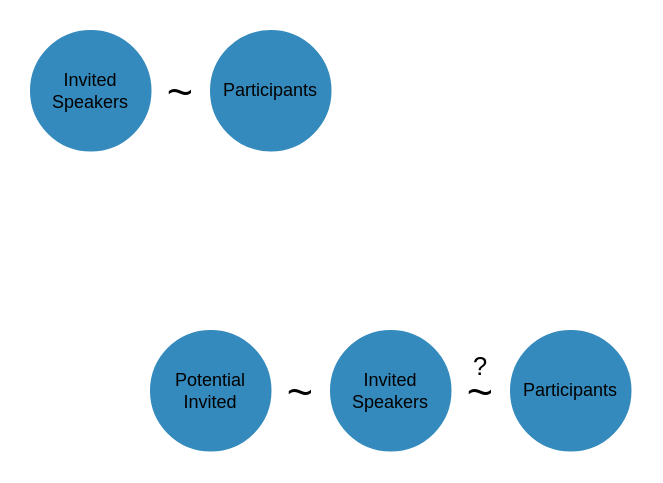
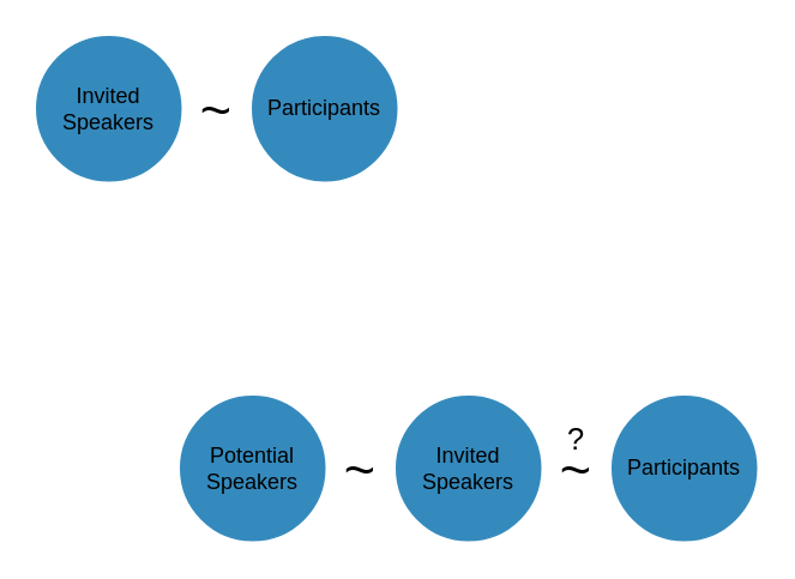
  <mxCell id="0" />
  <mxCell id="1" parent="0" />
  <mxCell id="2" value="Invited Speakers" style="ellipse;whiteSpace=wrap;html=1;aspect=fixed;fillColor=#348ABD;strokeColor=#348abd;" vertex="1" parent="1"><mxGeometry x="20" y="20" width="80" height="80" as="geometry" /></mxCell>
  <mxCell id="3" value="Participants" style="ellipse;whiteSpace=wrap;html=1;aspect=fixed;fillColor=#348ABD;strokeColor=#348abd;" vertex="1" parent="1"><mxGeometry x="140" y="20" width="80" height="80" as="geometry" /></mxCell>
  <mxCell id="4" value="&lt;font style=&quot;font-size: 30px;&quot;&gt;~&lt;/font&gt;" style="text;html=1;strokeColor=none;fillColor=none;align=center;verticalAlign=middle;whiteSpace=wrap;rounded=0;" vertex="1" parent="1"><mxGeometry x="90" y="45" width="60" height="30" as="geometry" /></mxCell>
  <mxCell id="5" value="Invited Speakers" style="ellipse;whiteSpace=wrap;html=1;aspect=fixed;fillColor=#348ABD;strokeColor=#348abd;" vertex="1" parent="1"><mxGeometry x="220" y="220" width="80" height="80" as="geometry" /></mxCell>
  <mxCell id="6" value="Participants" style="ellipse;whiteSpace=wrap;html=1;aspect=fixed;fillColor=#348ABD;strokeColor=#348abd;" vertex="1" parent="1"><mxGeometry x="340" y="220" width="80" height="80" as="geometry" /></mxCell>
  <mxCell id="7" value="&lt;font style=&quot;font-size: 30px;&quot;&gt;~&lt;/font&gt;" style="text;html=1;strokeColor=none;fillColor=none;align=center;verticalAlign=middle;whiteSpace=wrap;rounded=0;" vertex="1" parent="1"><mxGeometry x="290" y="245" width="60" height="30" as="geometry" /></mxCell>
  <mxCell id="8" value="&lt;font style=&quot;font-size: 17px;&quot;&gt;?&lt;/font&gt;" style="text;html=1;strokeColor=none;fillColor=none;align=center;verticalAlign=middle;whiteSpace=wrap;rounded=0;" vertex="1" parent="1"><mxGeometry x="290" y="230" width="60" height="30" as="geometry" /></mxCell>
  <mxCell id="9" value="&lt;font style=&quot;font-size: 30px;&quot;&gt;~&lt;/font&gt;" style="text;html=1;strokeColor=none;fillColor=none;align=center;verticalAlign=middle;whiteSpace=wrap;rounded=0;" vertex="1" parent="1"><mxGeometry x="170" y="245" width="60" height="30" as="geometry" /></mxCell>
- <mxCell id="10" value="Potential Invited" style="ellipse;whiteSpace=wrap;html=1;aspect=fixed;fillColor=#348ABD;strokeColor=#348abd;" vertex="1" parent="1"><mxGeometry x="100" y="220" width="80" height="80" as="geometry" /></mxCell>
+ <mxCell id="10" value="Potential Speakers" style="ellipse;whiteSpace=wrap;html=1;aspect=fixed;fillColor=#348ABD;strokeColor=#348abd;" vertex="1" parent="1"><mxGeometry x="100" y="220" width="80" height="80" as="geometry" /></mxCell>
